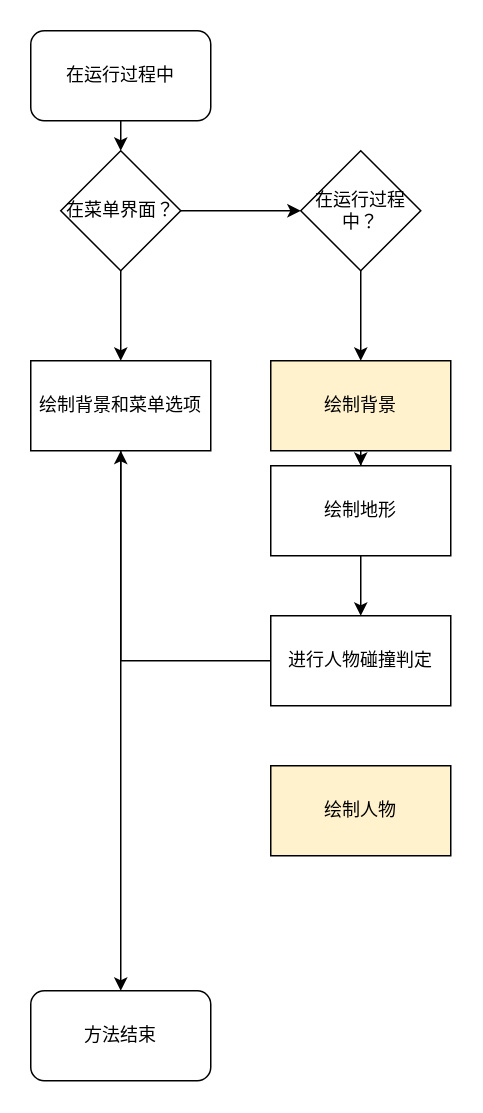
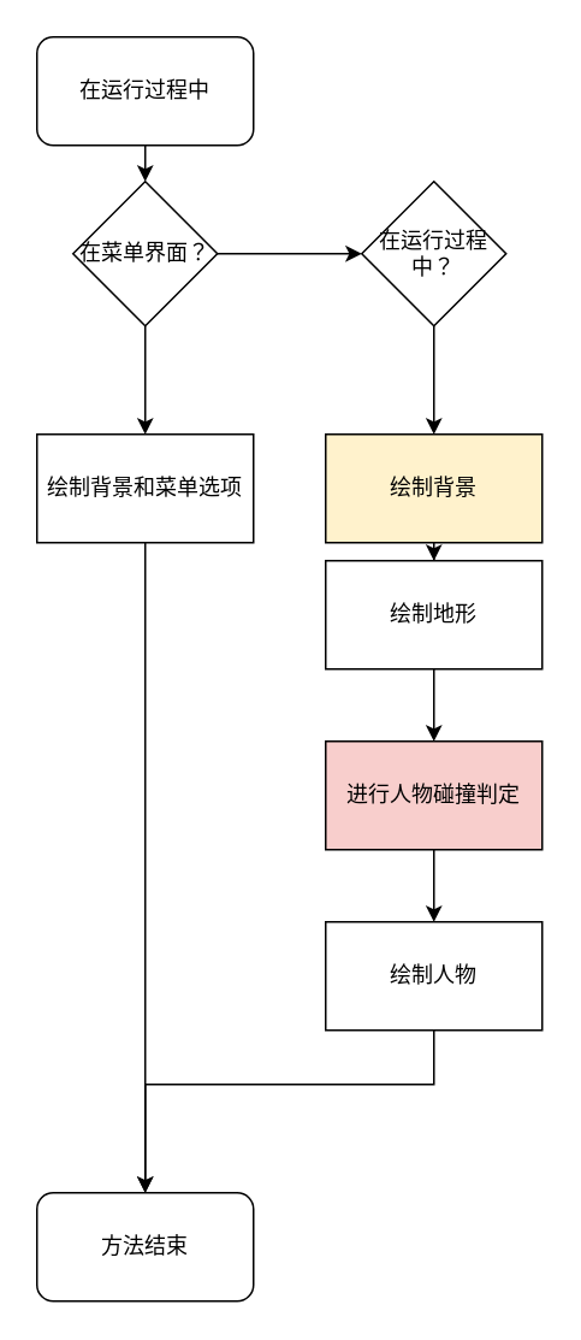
  <mxCell id="0" />
  <mxCell id="1" parent="0" />
  <mxCell id="2" style="edgeStyle=orthogonalEdgeStyle;rounded=0;orthogonalLoop=1;jettySize=auto;html=1;exitX=0.5;exitY=1;exitDx=0;exitDy=0;entryX=0.5;entryY=0;entryDx=0;entryDy=0;" edge="1" parent="1" source="3" target="8"><mxGeometry relative="1" as="geometry" /></mxCell>
  <mxCell id="3" value="在运行过程中" style="rounded=1;whiteSpace=wrap;html=1;" vertex="1" parent="1"><mxGeometry x="20" y="20" width="120" height="60" as="geometry" /></mxCell>
  <mxCell id="4" style="edgeStyle=orthogonalEdgeStyle;rounded=0;orthogonalLoop=1;jettySize=auto;html=1;exitX=0.5;exitY=1;exitDx=0;exitDy=0;" edge="1" parent="1" source="5"><mxGeometry relative="1" as="geometry"><mxPoint x="80" y="660" as="targetPoint" /></mxGeometry></mxCell>
  <mxCell id="5" value="绘制背景和菜单选项" style="rounded=0;whiteSpace=wrap;html=1;" vertex="1" parent="1"><mxGeometry x="20" y="240" width="120" height="60" as="geometry" /></mxCell>
  <mxCell id="6" value="" style="edgeStyle=orthogonalEdgeStyle;rounded=0;orthogonalLoop=1;jettySize=auto;html=1;" edge="1" parent="1" source="8" target="10"><mxGeometry relative="1" as="geometry" /></mxCell>
  <mxCell id="7" style="edgeStyle=orthogonalEdgeStyle;rounded=0;orthogonalLoop=1;jettySize=auto;html=1;exitX=0.5;exitY=1;exitDx=0;exitDy=0;" edge="1" parent="1" source="8" target="5"><mxGeometry relative="1" as="geometry" /></mxCell>
  <mxCell id="8" value="在菜单界面？" style="rhombus;whiteSpace=wrap;html=1;" vertex="1" parent="1"><mxGeometry x="40" y="100" width="80" height="80" as="geometry" /></mxCell>
  <mxCell id="9" style="edgeStyle=orthogonalEdgeStyle;rounded=0;orthogonalLoop=1;jettySize=auto;html=1;exitX=0.5;exitY=1;exitDx=0;exitDy=0;" edge="1" parent="1" source="10" target="12"><mxGeometry relative="1" as="geometry" /></mxCell>
  <mxCell id="10" value="在运行过程中？" style="rhombus;whiteSpace=wrap;html=1;" vertex="1" parent="1"><mxGeometry x="200" y="100" width="80" height="80" as="geometry" /></mxCell>
  <mxCell id="11" value="" style="edgeStyle=orthogonalEdgeStyle;rounded=0;orthogonalLoop=1;jettySize=auto;html=1;" edge="1" parent="1" source="12" target="14"><mxGeometry relative="1" as="geometry" /></mxCell>
  <mxCell id="12" value="绘制背景" style="rounded=0;whiteSpace=wrap;html=1;fillColor=#fff2cc;" vertex="1" parent="1"><mxGeometry x="180" y="240" width="120" height="60" as="geometry" /></mxCell>
  <mxCell id="13" value="" style="edgeStyle=orthogonalEdgeStyle;rounded=0;orthogonalLoop=1;jettySize=auto;html=1;" edge="1" parent="1" source="14" target="16"><mxGeometry relative="1" as="geometry" /></mxCell>
  <mxCell id="14" value="绘制地形" style="rounded=0;whiteSpace=wrap;html=1;" vertex="1" parent="1"><mxGeometry x="180" y="310" width="120" height="60" as="geometry" /></mxCell>
- <mxCell id="15" value="" style="edgeStyle=orthogonalEdgeStyle;rounded=0;orthogonalLoop=1;jettySize=auto;html=1;" edge="1" parent="1" source="16" target="5"><mxGeometry relative="1" as="geometry" /></mxCell>
- <mxCell id="16" value="进行人物碰撞判定" style="rounded=0;whiteSpace=wrap;html=1;" vertex="1" parent="1"><mxGeometry x="180" y="410" width="120" height="60" as="geometry" /></mxCell>
- <mxCell id="18" value="绘制人物" style="rounded=0;whiteSpace=wrap;html=1;fillColor=#fff2cc;" vertex="1" parent="1"><mxGeometry x="180" y="510" width="120" height="60" as="geometry" /></mxCell>
+ <mxCell id="15" value="" style="edgeStyle=orthogonalEdgeStyle;rounded=0;orthogonalLoop=1;jettySize=auto;html=1;" edge="1" parent="1" source="16" target="18"><mxGeometry relative="1" as="geometry" /></mxCell>
+ <mxCell id="16" value="进行人物碰撞判定" style="rounded=0;whiteSpace=wrap;html=1;fillColor=#f8cecc;" vertex="1" parent="1"><mxGeometry x="180" y="410" width="120" height="60" as="geometry" /></mxCell>
+ <mxCell id="17" style="edgeStyle=orthogonalEdgeStyle;rounded=0;orthogonalLoop=1;jettySize=auto;html=1;exitX=0.5;exitY=1;exitDx=0;exitDy=0;" edge="1" parent="1" source="18" target="19"><mxGeometry relative="1" as="geometry"><Array as="points"><mxPoint x="240" y="600" /><mxPoint x="80" y="600" /></Array></mxGeometry></mxCell>
+ <mxCell id="18" value="绘制人物" style="rounded=0;whiteSpace=wrap;html=1;" vertex="1" parent="1"><mxGeometry x="180" y="510" width="120" height="60" as="geometry" /></mxCell>
  <mxCell id="19" value="方法结束" style="rounded=1;whiteSpace=wrap;html=1;" vertex="1" parent="1"><mxGeometry x="20" y="660" width="120" height="60" as="geometry" /></mxCell>
